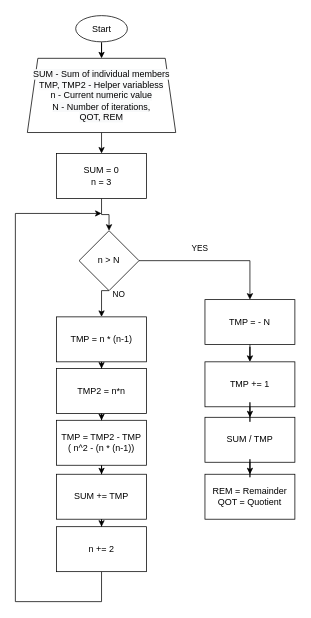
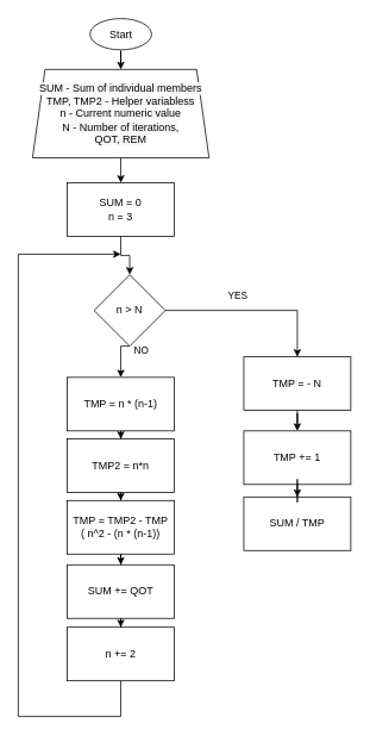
  <mxCell id="0" />
  <mxCell id="1" parent="0" />
  <mxCell id="2" value="" style="edgeStyle=orthogonalEdgeStyle;rounded=0;orthogonalLoop=1;jettySize=auto;html=1;" parent="1" source="3" target="5" edge="1"><mxGeometry relative="1" as="geometry" /></mxCell>
  <mxCell id="3" value="Start" style="ellipse;whiteSpace=wrap;html=1;" parent="1" vertex="1"><mxGeometry x="100.5" y="20" width="69" height="35" as="geometry" /></mxCell>
  <mxCell id="4" style="edgeStyle=orthogonalEdgeStyle;rounded=0;orthogonalLoop=1;jettySize=auto;html=1;exitX=0.5;exitY=1;exitDx=0;exitDy=0;entryX=0.5;entryY=0;entryDx=0;entryDy=0;" parent="1" source="5" target="10" edge="1"><mxGeometry relative="1" as="geometry" /></mxCell>
  <mxCell id="5" value="&lt;span style=&quot;background-color: rgb(248 , 249 , 250)&quot;&gt;SUM - Sum of individual members&lt;br&gt;TMP, TMP2 - Helper variabless&lt;br&gt;n - Current numeric value&lt;br&gt;N - Number of iterations,&lt;br&gt;QOT, REM&lt;br&gt;&lt;/span&gt;" style="shape=trapezoid;perimeter=trapezoidPerimeter;whiteSpace=wrap;html=1;fixedSize=1;rotation=0;size=14;" parent="1" vertex="1"><mxGeometry x="36" y="77" width="198" height="99" as="geometry" /></mxCell>
  <mxCell id="6" value="NO" style="edgeStyle=orthogonalEdgeStyle;rounded=0;orthogonalLoop=1;jettySize=auto;html=1;exitX=0.5;exitY=1;exitDx=0;exitDy=0;entryX=0.5;entryY=0;entryDx=0;entryDy=0;" parent="1" source="8" target="12" edge="1"><mxGeometry x="-0.314" y="23" relative="1" as="geometry"><mxPoint as="offset" /></mxGeometry></mxCell>
  <mxCell id="7" value="YES" style="edgeStyle=orthogonalEdgeStyle;rounded=0;orthogonalLoop=1;jettySize=auto;html=1;exitX=1;exitY=0.5;exitDx=0;exitDy=0;entryX=0.5;entryY=0;entryDx=0;entryDy=0;" parent="1" source="8" target="21" edge="1"><mxGeometry x="-0.19" y="17" relative="1" as="geometry"><mxPoint x="365" y="399" as="targetPoint" /><mxPoint as="offset" /></mxGeometry></mxCell>
  <mxCell id="8" value="n &amp;gt; N" style="rhombus;whiteSpace=wrap;html=1;" parent="1" vertex="1"><mxGeometry x="105" y="307" width="80" height="80" as="geometry" /></mxCell>
  <mxCell id="9" style="edgeStyle=orthogonalEdgeStyle;rounded=0;orthogonalLoop=1;jettySize=auto;html=1;exitX=0.5;exitY=1;exitDx=0;exitDy=0;entryX=0.5;entryY=0;entryDx=0;entryDy=0;" parent="1" source="10" target="8" edge="1"><mxGeometry relative="1" as="geometry" /></mxCell>
  <mxCell id="10" value="SUM = 0&lt;br&gt;n = 3" style="rounded=0;whiteSpace=wrap;html=1;" parent="1" vertex="1"><mxGeometry x="75" y="204" width="120" height="60" as="geometry" /></mxCell>
  <mxCell id="11" style="edgeStyle=orthogonalEdgeStyle;rounded=0;orthogonalLoop=1;jettySize=auto;html=1;exitX=0.5;exitY=1;exitDx=0;exitDy=0;" parent="1" source="12" target="14" edge="1"><mxGeometry relative="1" as="geometry"><mxPoint x="328" y="583" as="targetPoint" /></mxGeometry></mxCell>
  <mxCell id="12" value="TMP = n * (n-1)" style="rounded=0;whiteSpace=wrap;html=1;" parent="1" vertex="1"><mxGeometry x="75" y="422" width="120" height="60" as="geometry" /></mxCell>
  <mxCell id="13" value="" style="edgeStyle=orthogonalEdgeStyle;rounded=0;orthogonalLoop=1;jettySize=auto;html=1;" parent="1" source="14" target="16" edge="1"><mxGeometry relative="1" as="geometry" /></mxCell>
  <mxCell id="14" value="TMP2 = n*n" style="rounded=0;whiteSpace=wrap;html=1;" parent="1" vertex="1"><mxGeometry x="75" y="491" width="120" height="60" as="geometry" /></mxCell>
  <mxCell id="15" value="" style="edgeStyle=orthogonalEdgeStyle;rounded=0;orthogonalLoop=1;jettySize=auto;html=1;" parent="1" source="16" target="19" edge="1"><mxGeometry relative="1" as="geometry" /></mxCell>
  <mxCell id="16" value="TMP = TMP2 - TMP&lt;br&gt;( n^2 - (n * (n-1))" style="whiteSpace=wrap;html=1;rounded=0;" parent="1" vertex="1"><mxGeometry x="75" y="560" width="120" height="60" as="geometry" /></mxCell>
  <mxCell id="17" style="edgeStyle=orthogonalEdgeStyle;rounded=0;orthogonalLoop=1;jettySize=auto;html=1;exitX=0.5;exitY=1;exitDx=0;exitDy=0;" parent="1" source="28" edge="1"><mxGeometry relative="1" as="geometry"><mxPoint x="135" y="284" as="targetPoint" /><Array as="points"><mxPoint x="135" y="802" /><mxPoint x="20" y="802" /><mxPoint x="20" y="284" /></Array><mxPoint x="20" y="848" as="sourcePoint" /></mxGeometry></mxCell>
  <mxCell id="18" value="" style="edgeStyle=orthogonalEdgeStyle;rounded=0;orthogonalLoop=1;jettySize=auto;html=1;" parent="1" source="19" target="28" edge="1"><mxGeometry relative="1" as="geometry" /></mxCell>
- <mxCell id="19" value="SUM += TMP" style="whiteSpace=wrap;html=1;rounded=0;" parent="1" vertex="1"><mxGeometry x="75" y="632" width="120" height="60" as="geometry" /></mxCell>
+ <mxCell id="19" value="SUM += QOT" style="whiteSpace=wrap;html=1;rounded=0;" parent="1" vertex="1"><mxGeometry x="75" y="632" width="120" height="60" as="geometry" /></mxCell>
  <mxCell id="20" value="" style="group;fillColor=none;strokeColor=none;" parent="1" vertex="1" connectable="0"><mxGeometry x="273" y="399" width="120" height="363" as="geometry" /></mxCell>
  <mxCell id="21" value="TMP = - N" style="rounded=0;whiteSpace=wrap;html=1;" parent="20" vertex="1"><mxGeometry width="120" height="60" as="geometry" /></mxCell>
  <mxCell id="22" value="TMP += 1" style="rounded=0;whiteSpace=wrap;html=1;" parent="20" vertex="1"><mxGeometry y="83" width="120" height="60" as="geometry" /></mxCell>
  <mxCell id="23" style="edgeStyle=orthogonalEdgeStyle;rounded=0;orthogonalLoop=1;jettySize=auto;html=1;exitX=0.5;exitY=1;exitDx=0;exitDy=0;" parent="20" source="21" target="22" edge="1"><mxGeometry relative="1" as="geometry"><mxPoint x="60" y="92" as="targetPoint" /></mxGeometry></mxCell>
  <mxCell id="24" value="SUM / TMP" style="whiteSpace=wrap;html=1;rounded=0;" parent="20" vertex="1"><mxGeometry y="157" width="120" height="60" as="geometry" /></mxCell>
  <mxCell id="25" value="" style="edgeStyle=orthogonalEdgeStyle;rounded=0;orthogonalLoop=1;jettySize=auto;html=1;" parent="20" source="22" target="24" edge="1"><mxGeometry relative="1" as="geometry" /></mxCell>
- <mxCell id="26" value="REM = Remainder&lt;br&gt;QOT = Quotient" style="whiteSpace=wrap;html=1;rounded=0;" parent="20" vertex="1"><mxGeometry y="233" width="120" height="60" as="geometry" /></mxCell>
- <mxCell id="27" value="" style="edgeStyle=orthogonalEdgeStyle;rounded=0;orthogonalLoop=1;jettySize=auto;html=1;" parent="20" source="24" target="26" edge="1"><mxGeometry relative="1" as="geometry" /></mxCell>
  <mxCell id="28" value="n += 2" style="whiteSpace=wrap;html=1;rounded=0;" parent="1" vertex="1"><mxGeometry x="75" y="702" width="120" height="60" as="geometry" /></mxCell>
